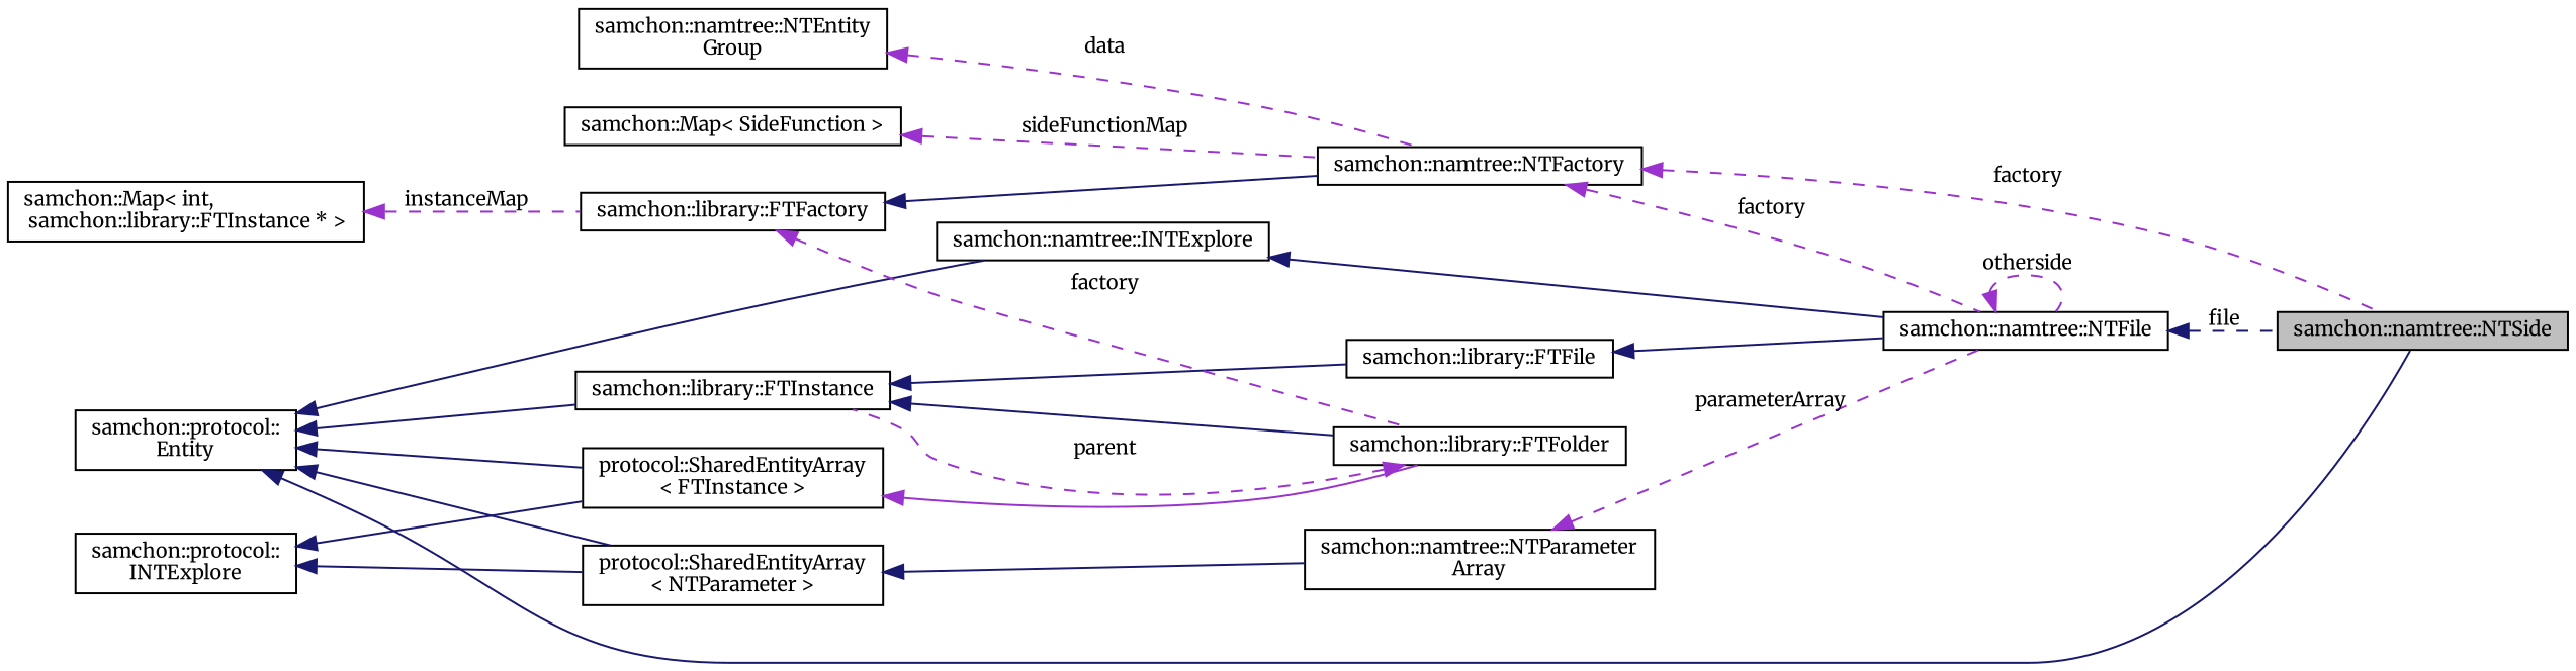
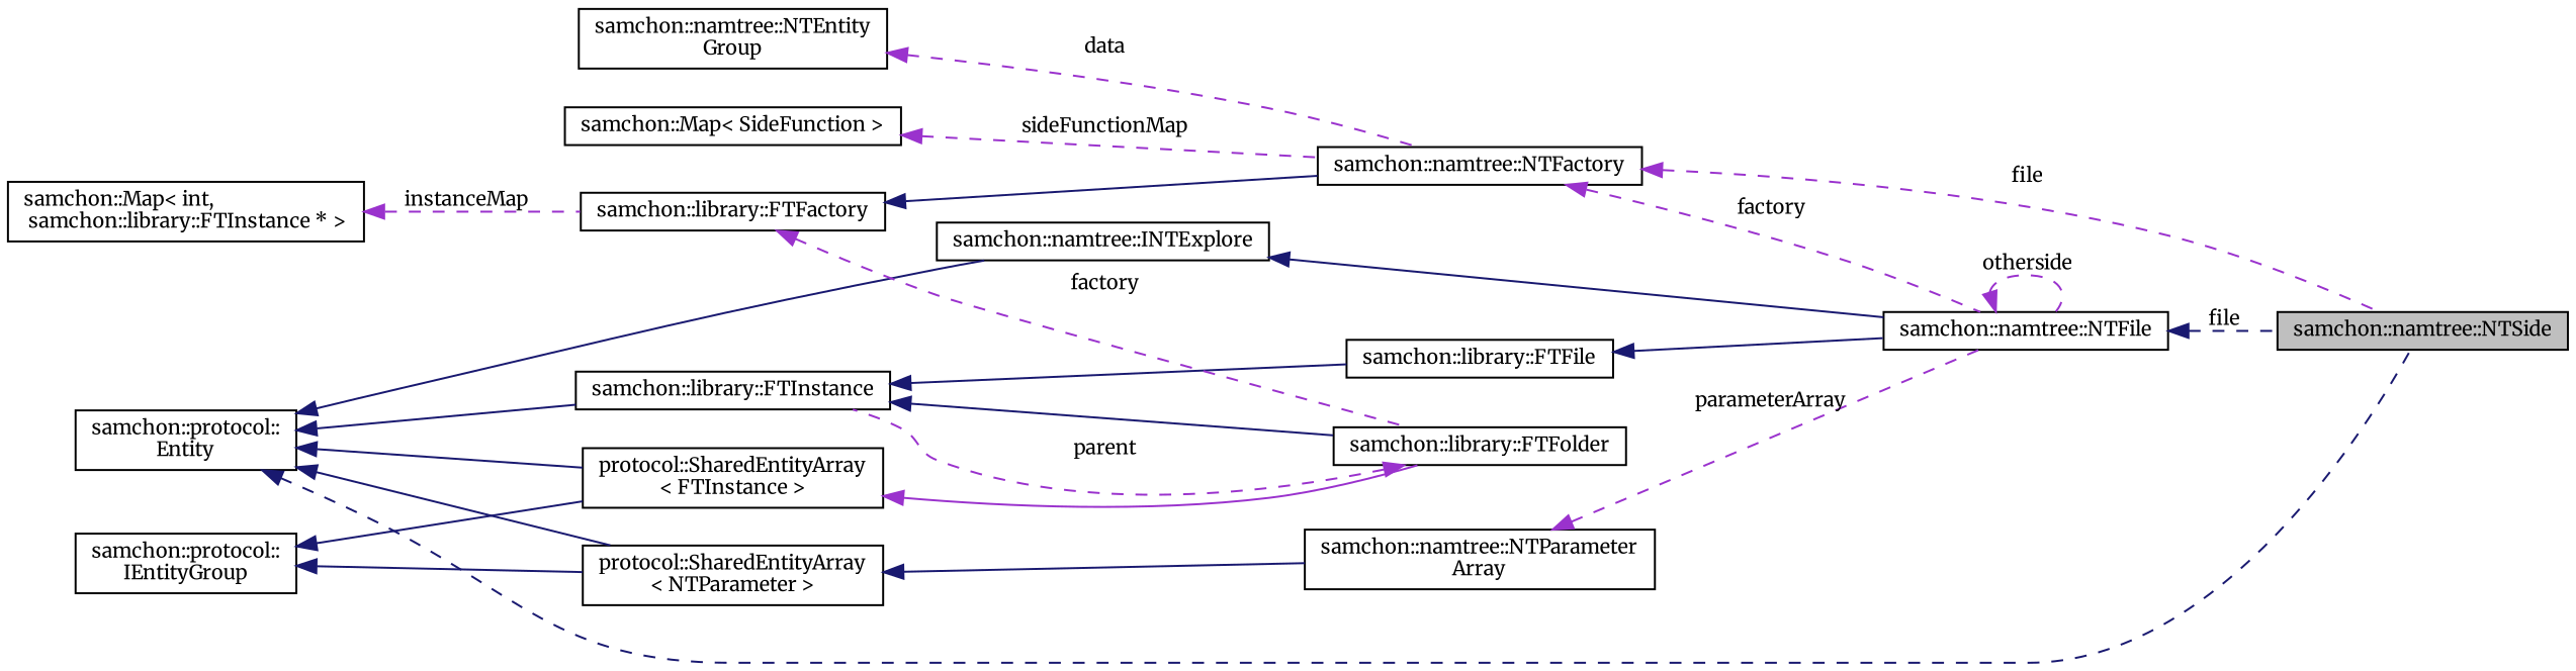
  digraph {
    fontname=Merriweather
    rankdir=LR
    node [color=black fillcolor=white fontname=Merriweather fontsize=10 shape=record style=filled]
    edge [color=midnightblue dir=back fontname=Merriweather fontsize=10 labelfontname=Helvetica labelfontsize=10 style=solid]
    n1 [fillcolor=grey75 fontcolor=black height=0.2 label="samchon::namtree::NTSide" width=0.4]
    n2 [height=0.2 label="samchon::protocol::\lEntity" width=0.4]
    n3 [height=0.2 label="samchon::library::FTInstance" width=0.4]
    n4 [height=0.2 label="protocol::SharedEntityArray\l\< FTInstance \>" width=0.4]
    n5 [height=0.2 label="samchon::namtree::INTExplore" width=0.4]
    n6 [height=0.2 label="protocol::SharedEntityArray\l\< NTParameter \>" width=0.4]
    n7 [height=0.2 label="samchon::library::FTFile" width=0.4]
    n8 [height=0.2 label="samchon::library::FTFolder" width=0.4]
    n9 [height=0.2 label="samchon::namtree::NTFile" width=0.4]
    n10 [height=0.2 label="samchon::namtree::NTParameter\lArray" width=0.4]
-   n11 [height=0.2 label="samchon::protocol::\lINTExplore" width=0.4]
+   n11 [height=0.2 label="samchon::protocol::\lIEntityGroup" width=0.4]
    n12 [height=0.2 label="samchon::library::FTFactory" width=0.4]
    n13 [height=0.2 label="samchon::namtree::NTFactory" width=0.4]
    n14 [height=0.2 label="samchon::Map\< int,\l samchon::library::FTInstance * \>" width=0.4]
    n15 [height=0.2 label="samchon::namtree::NTEntity\lGroup" width=0.4]
    n16 [height=0.2 label="samchon::Map\< SideFunction \>" width=0.4]
-   n2 -> n1
+   n2 -> n1 [style=dashed]
    n2 -> n3
    n2 -> n4
    n2 -> n5
    n2 -> n6
    n3 -> n7
    n3 -> n8
    n4 -> n8 [color=darkorchid3]
    n5 -> n9
    n6 -> n10
    n7 -> n9
    n8 -> n3 [color=darkorchid3 label=" parent" style=dashed]
    n9 -> n1 [label=" file" style=dashed]
    n9 -> n9 [color=darkorchid3 label=" otherside" style=dashed]
    n10 -> n9 [color=darkorchid3 label=" parameterArray" style=dashed]
    n11 -> n4
    n11 -> n6
    n12 -> n8 [color=darkorchid3 label=" factory" style=dashed]
    n12 -> n13
-   n13 -> n1 [color=darkorchid3 label=" factory" style=dashed]
+   n13 -> n1 [color=darkorchid3 label=" file" style=dashed]
    n13 -> n9 [color=darkorchid3 label=" factory" style=dashed]
    n14 -> n12 [color=darkorchid3 label=" instanceMap" style=dashed]
    n15 -> n13 [color=darkorchid3 label=" data" style=dashed]
    n16 -> n13 [color=darkorchid3 label=" sideFunctionMap" style=dashed]
  }
